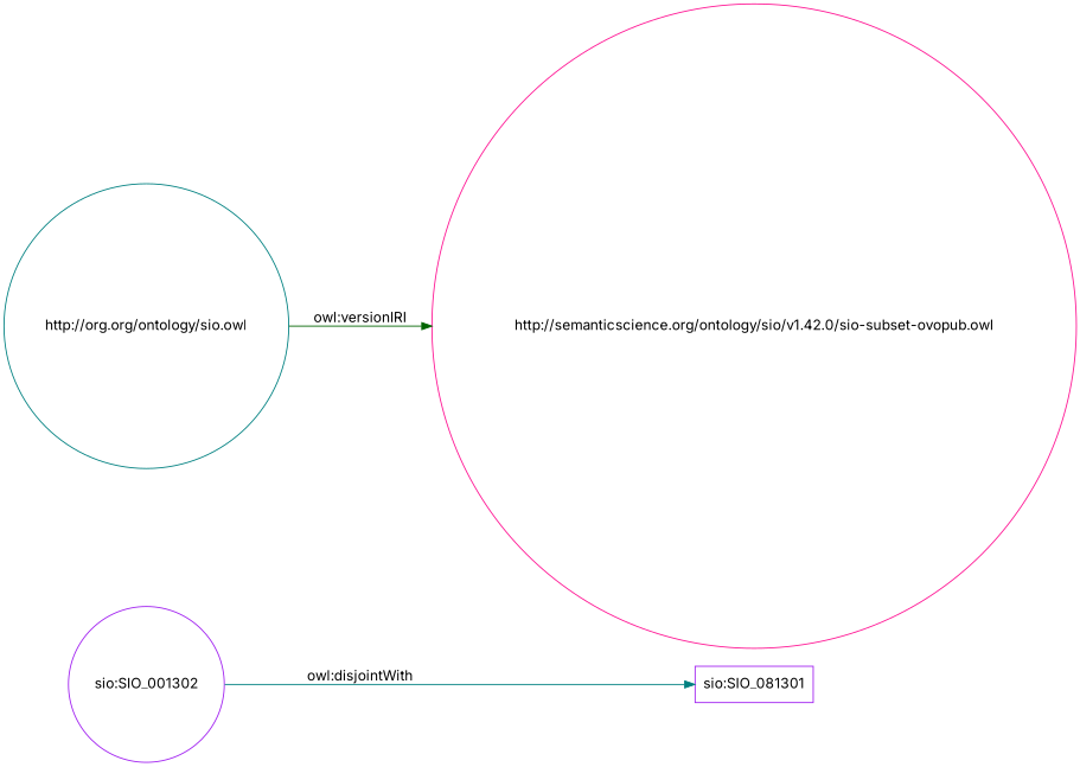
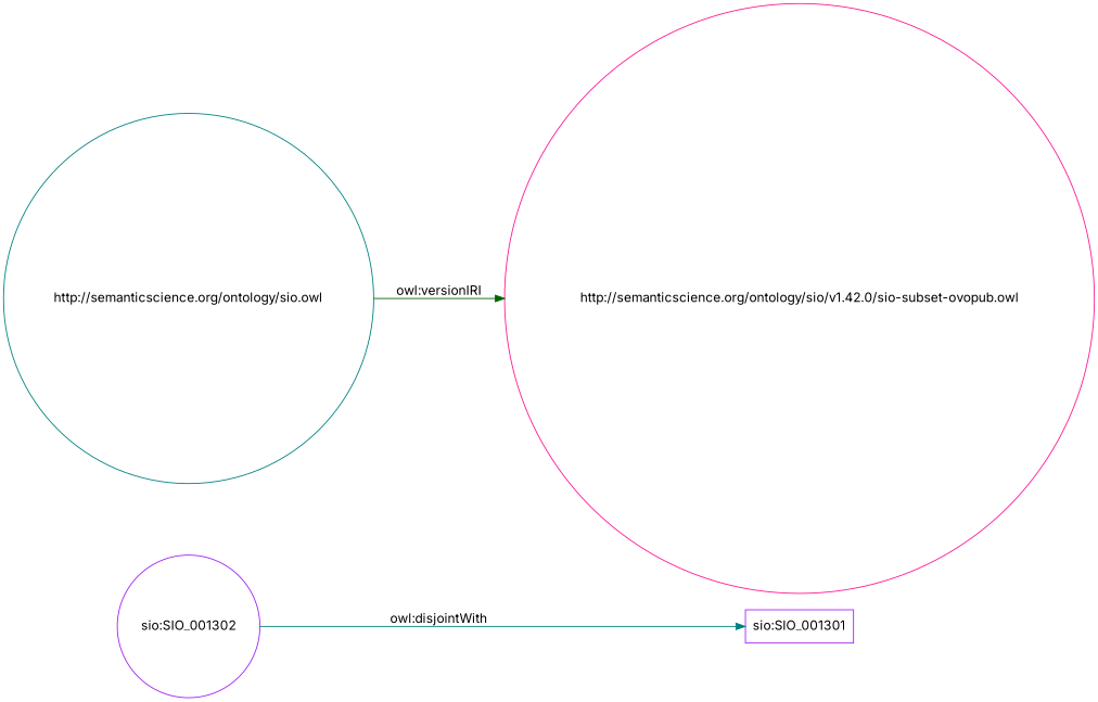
  digraph {
    fontname=Inter
    rankdir=LR
    node [color=purple fontname=Inter shape=circle]
    edge [arrowhead=normal fontname=Inter]
-   "sio:SIO_001301" [shape=box label="sio:SIO_081301"]
+   "sio:SIO_001301" [shape=box]
    "sio:SIO_001302"
-   "http://semanticscience.org/ontology/sio.owl" [color=teal label="http://org.org/ontology/sio.owl"]
+   "http://semanticscience.org/ontology/sio.owl" [color=teal]
    "http://semanticscience.org/ontology/sio/v1.42.0/sio-subset-ovopub.owl" [color=deeppink]
    "sio:SIO_001302" -> "sio:SIO_001301" [color=teal label="owl:disjointWith"]
    "http://semanticscience.org/ontology/sio.owl" -> "http://semanticscience.org/ontology/sio/v1.42.0/sio-subset-ovopub.owl" [color=darkgreen label="owl:versionIRI"]
  }
